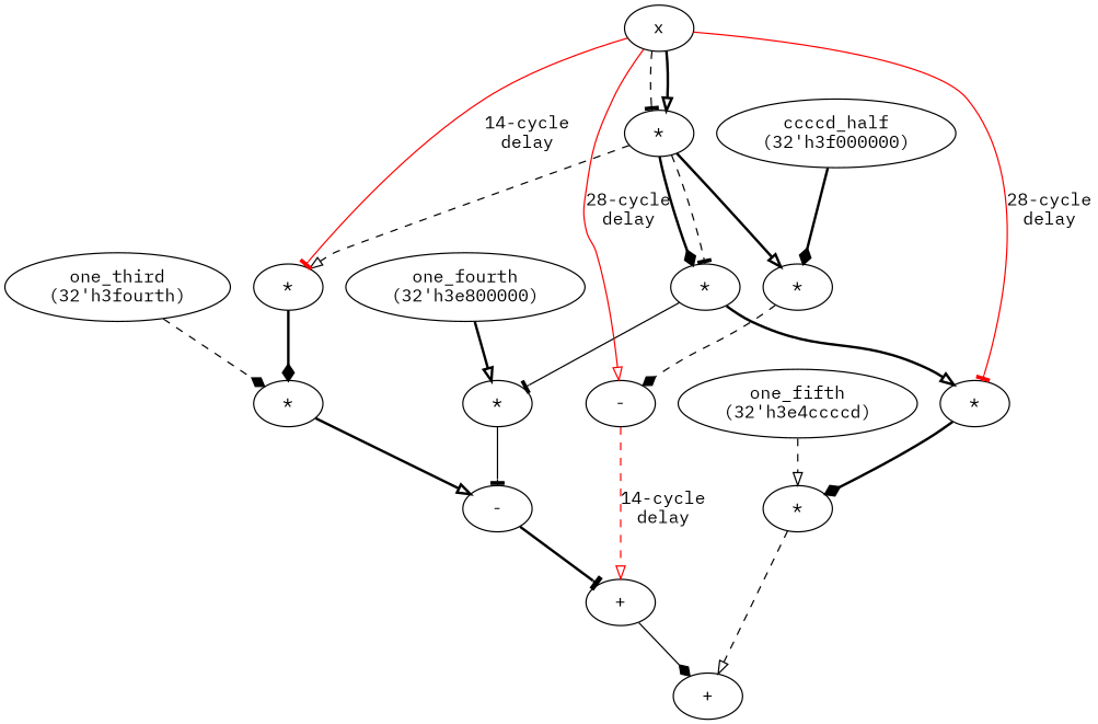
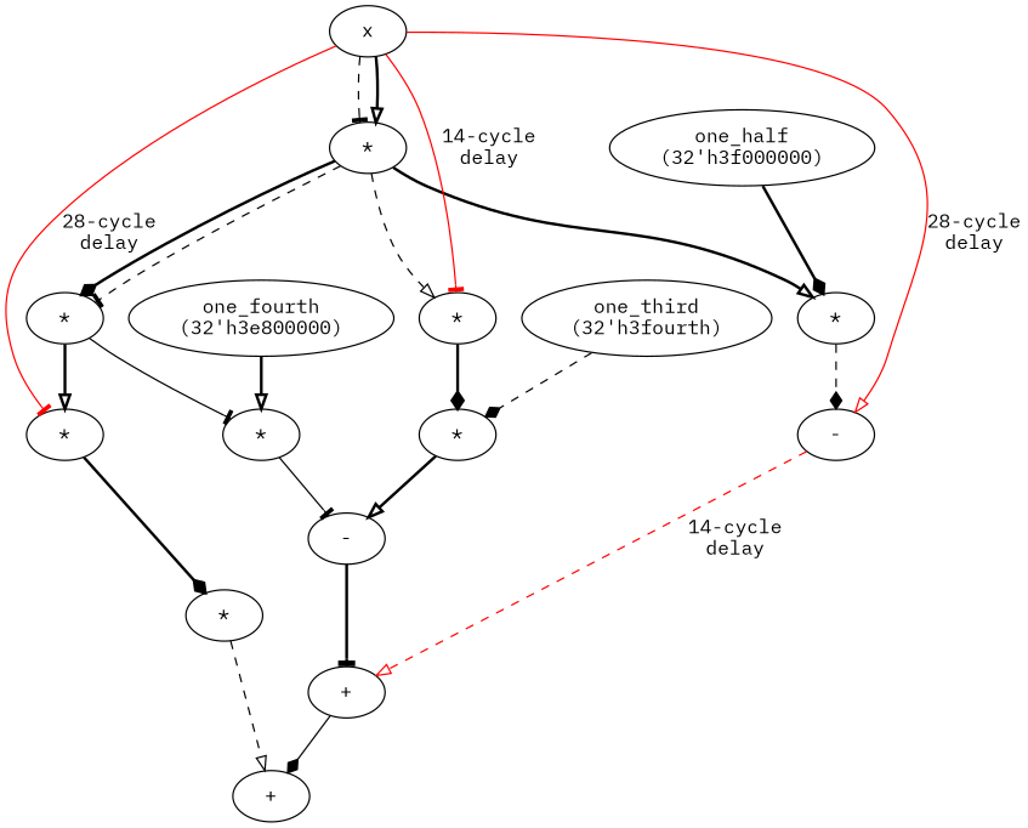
  digraph {
    fontname="IBM Plex Mono"
    node [fontname="IBM Plex Mono"]
    edge [arrowhead=onormal fontname="IBM Plex Mono" style=bold]
    n1 [label="*"]
    n2 [label="*"]
    n3 [label="*"]
    n4 [label="*"]
    n5 [label="-"]
    n6 [label="*"]
    n7 [label="*"]
    n8 [label="*"]
    n9 [label="+"]
    n10 [label="-"]
    n11 [label="*"]
    n12 [label="+"]
-   n13 [label="ccccd_half\n(32'h3f000000)"]
-   n14 [label="one_fifth\n(32'h3e4ccccd)"]
+   n13 [label="one_half\n(32'h3f000000)"]
    n15 [label="one_fourth\n(32'h3e800000)"]
    n16 [label="one_third\n(32'h3fourth)"]
    x
    n1 -> n2
    n1 -> n3 [style=dashed]
    n1 -> n4 [arrowhead=diamond]
    n1 -> n4 [arrowhead=tee style=dashed]
    n2 -> n5 [arrowhead=diamond style=dashed]
    n3 -> n6 [arrowhead=diamond]
    n4 -> n7
    n4 -> n8 [arrowhead=tee style=solid]
    n5 -> n9 [color=red label="14-cycle\ndelay" style=dashed]
    n6 -> n10
    n7 -> n11 [arrowhead=diamond]
    n8 -> n10 [arrowhead=tee style=solid]
    n9 -> n12 [arrowhead=diamond style=solid]
    n10 -> n9 [arrowhead=tee]
    n11 -> n12 [style=dashed]
    n13 -> n2 [arrowhead=diamond]
-   n14 -> n11 [style=dashed]
    n15 -> n8
    n16 -> n6 [arrowhead=diamond style=dashed]
    x -> n1 [arrowhead=tee style=dashed]
    x -> n1
    x -> n3 [arrowhead=tee color=red label="14-cycle\ndelay" style=solid]
    x -> n5 [color=red label="28-cycle\ndelay" style=solid]
    x -> n7 [arrowhead=tee color=red label="28-cycle\ndelay" style=solid]
  }
